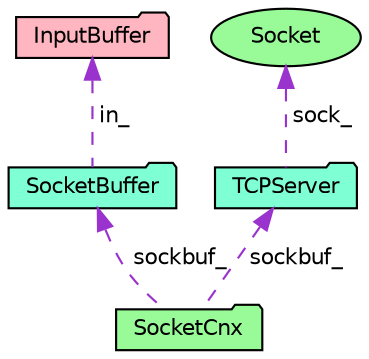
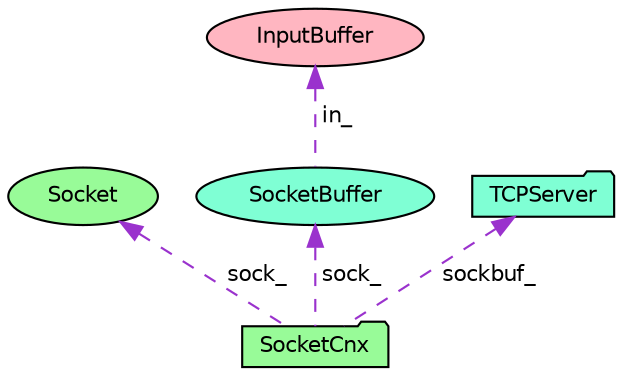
  digraph {
    node [color=black fillcolor=palegreen fontname=Helvetica fontsize=10 shape=folder style=filled]
    edge [color=darkorchid3 dir=back fontname=Helvetica fontsize=10 labelfontname=Helvetica labelfontsize=10 style=dashed]
    n1 [fontcolor=black height=0.2 label=SocketCnx width=0.4]
    n2 [height=0.2 label=Socket shape=ellipse width=0.4]
-   n3 [fillcolor=aquamarine height=0.2 label=SocketBuffer width=0.4]
+   n3 [fillcolor=aquamarine height=0.2 label=SocketBuffer shape=ellipse width=0.4]
    n4 [fillcolor=aquamarine height=0.2 label=TCPServer width=0.4]
-   n5 [fillcolor=lightpink height=0.2 label=InputBuffer width=0.4]
-   n2 -> n4 [label=" sock_"]
-   n3 -> n1 [label=" sockbuf_"]
+   n5 [fillcolor=lightpink height=0.2 label=InputBuffer shape=ellipse width=0.4]
+   n2 -> n1 [label=" sock_"]
+   n3 -> n1 [label=" sock_"]
    n4 -> n1 [label=" sockbuf_"]
    n5 -> n3 [label=" in_"]
  }
